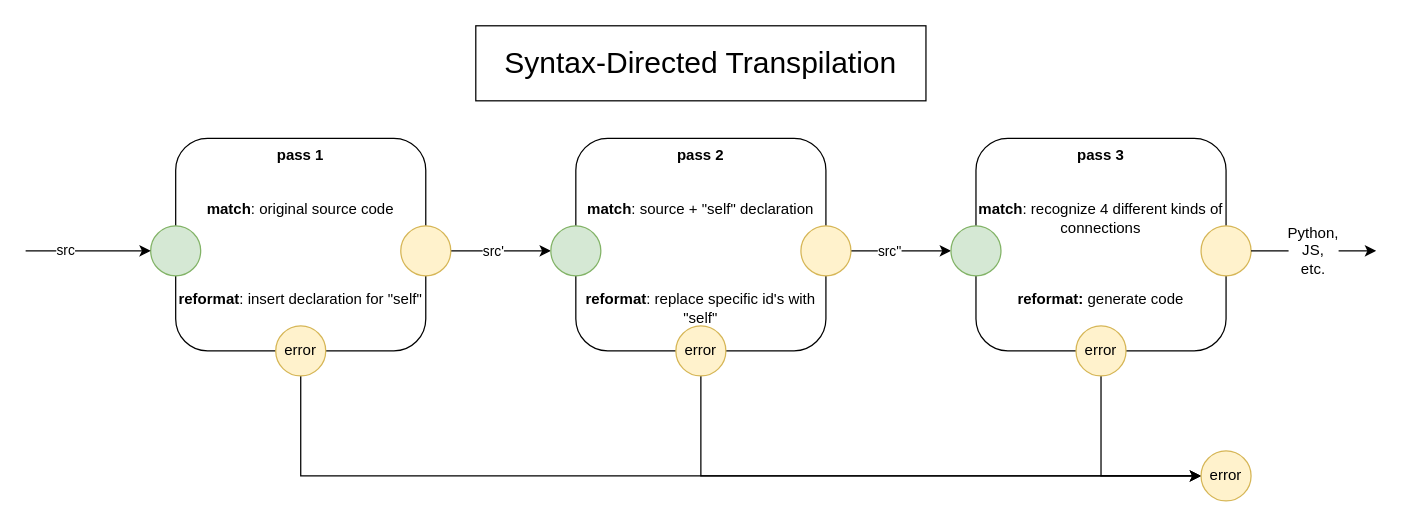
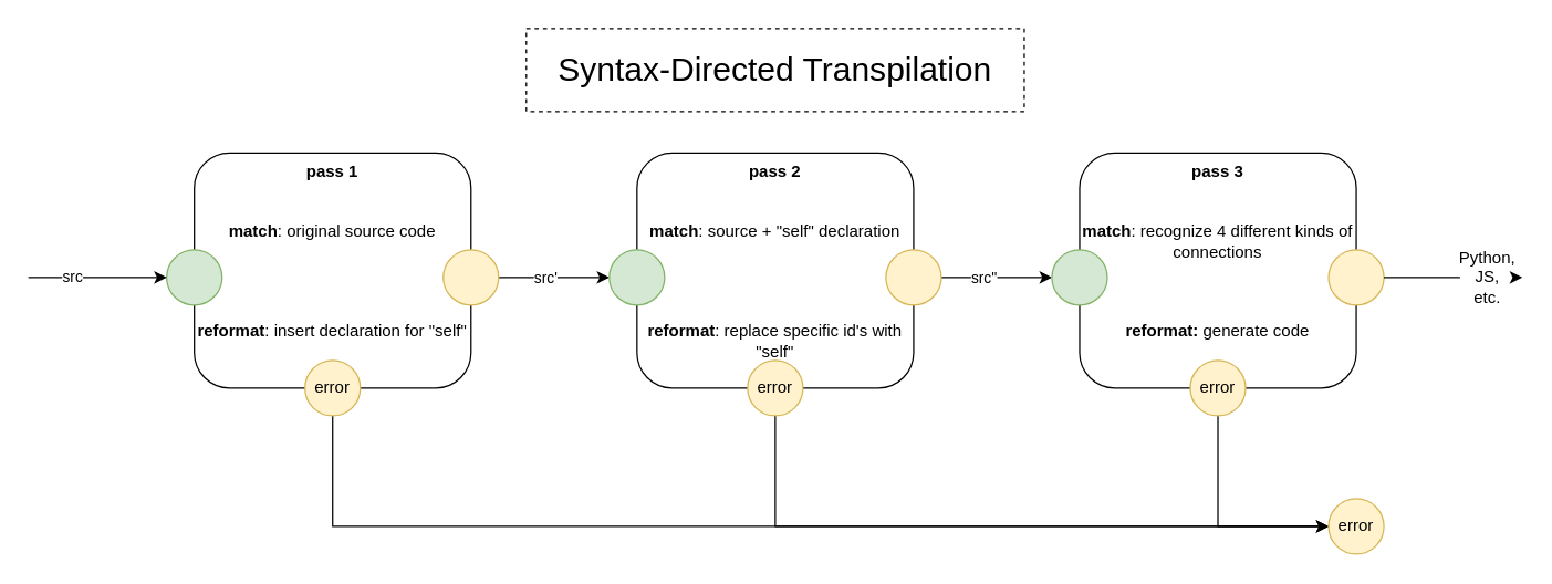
  <mxCell id="0" />
  <mxCell id="1" parent="0" />
  <mxCell id="2" value="&lt;b&gt;pass 1&lt;br&gt;&lt;br&gt;&lt;br&gt;match&lt;/b&gt;: original source code&lt;br&gt;&lt;br&gt;&lt;br&gt;&lt;br&gt;&lt;br&gt;&lt;b&gt;reformat&lt;/b&gt;: insert&amp;nbsp;declaration for &quot;self&quot;" style="rounded=1;whiteSpace=wrap;html=1;verticalAlign=top;" vertex="1" parent="1"><mxGeometry x="140" y="110" width="200" height="170" as="geometry" /></mxCell>
  <mxCell id="3" value="" style="ellipse;whiteSpace=wrap;html=1;aspect=fixed;fillColor=#d5e8d4;strokeColor=#82b366;" vertex="1" parent="1"><mxGeometry x="120" y="180" width="40" height="40" as="geometry" /></mxCell>
  <mxCell id="4" style="edgeStyle=orthogonalEdgeStyle;rounded=0;orthogonalLoop=1;jettySize=auto;html=1;exitX=1;exitY=0.5;exitDx=0;exitDy=0;entryX=0;entryY=0.5;entryDx=0;entryDy=0;" edge="1" parent="1" source="6" target="8"><mxGeometry relative="1" as="geometry" /></mxCell>
  <mxCell id="5" value="src'" style="edgeLabel;html=1;align=center;verticalAlign=middle;resizable=0;points=[];" vertex="1" connectable="0" parent="4"><mxGeometry x="-0.175" relative="1" as="geometry"><mxPoint as="offset" /></mxGeometry></mxCell>
  <mxCell id="6" value="" style="ellipse;whiteSpace=wrap;html=1;aspect=fixed;fillColor=#fff2cc;strokeColor=#d6b656;" vertex="1" parent="1"><mxGeometry x="320" y="180" width="40" height="40" as="geometry" /></mxCell>
  <mxCell id="7" value="&lt;b&gt;pass 2&lt;br&gt;&lt;br&gt;&lt;br&gt;match&lt;/b&gt;: source + &quot;self&quot; declaration&lt;br&gt;&lt;br&gt;&lt;br&gt;&lt;br&gt;&lt;br&gt;&lt;b&gt;reformat&lt;/b&gt;: replace specific id's with &quot;self&quot;" style="rounded=1;whiteSpace=wrap;html=1;verticalAlign=top;" vertex="1" parent="1"><mxGeometry x="460" y="110" width="200" height="170" as="geometry" /></mxCell>
  <mxCell id="8" value="" style="ellipse;whiteSpace=wrap;html=1;aspect=fixed;fillColor=#d5e8d4;strokeColor=#82b366;" vertex="1" parent="1"><mxGeometry x="440" y="180" width="40" height="40" as="geometry" /></mxCell>
  <mxCell id="9" style="edgeStyle=orthogonalEdgeStyle;rounded=0;orthogonalLoop=1;jettySize=auto;html=1;exitX=1;exitY=0.5;exitDx=0;exitDy=0;entryX=0;entryY=0.5;entryDx=0;entryDy=0;" edge="1" parent="1" source="11" target="13"><mxGeometry relative="1" as="geometry" /></mxCell>
  <mxCell id="10" value="src''" style="edgeLabel;html=1;align=center;verticalAlign=middle;resizable=0;points=[];" vertex="1" connectable="0" parent="9"><mxGeometry x="-0.25" relative="1" as="geometry"><mxPoint as="offset" /></mxGeometry></mxCell>
  <mxCell id="11" value="" style="ellipse;whiteSpace=wrap;html=1;aspect=fixed;fillColor=#fff2cc;strokeColor=#d6b656;" vertex="1" parent="1"><mxGeometry x="640" y="180" width="40" height="40" as="geometry" /></mxCell>
  <mxCell id="12" value="&lt;b&gt;pass 3&lt;br&gt;&lt;/b&gt;&lt;br&gt;&lt;br&gt;&lt;b&gt;match&lt;/b&gt;: recognize 4 different kinds of connections&lt;br&gt;&lt;br&gt;&lt;br&gt;&lt;br&gt;&lt;b&gt;reformat:&lt;/b&gt;&amp;nbsp;generate code" style="rounded=1;whiteSpace=wrap;html=1;verticalAlign=top;" vertex="1" parent="1"><mxGeometry x="780" y="110" width="200" height="170" as="geometry" /></mxCell>
  <mxCell id="13" value="" style="ellipse;whiteSpace=wrap;html=1;aspect=fixed;fillColor=#d5e8d4;strokeColor=#82b366;" vertex="1" parent="1"><mxGeometry x="760" y="180" width="40" height="40" as="geometry" /></mxCell>
  <mxCell id="14" style="edgeStyle=orthogonalEdgeStyle;rounded=0;orthogonalLoop=1;jettySize=auto;html=1;exitX=1;exitY=0.5;exitDx=0;exitDy=0;startArrow=none;" edge="1" parent="1" source="18"><mxGeometry relative="1" as="geometry"><mxPoint x="1100" y="200" as="targetPoint" /></mxGeometry></mxCell>
  <mxCell id="15" value="" style="ellipse;whiteSpace=wrap;html=1;aspect=fixed;fillColor=#fff2cc;strokeColor=#d6b656;" vertex="1" parent="1"><mxGeometry x="960" y="180" width="40" height="40" as="geometry" /></mxCell>
  <mxCell id="16" value="" style="endArrow=classic;html=1;entryX=0;entryY=0.5;entryDx=0;entryDy=0;" edge="1" parent="1" target="3"><mxGeometry width="50" height="50" relative="1" as="geometry"><mxPoint y="200" as="sourcePoint" x="20" /><mxPoint x="590" y="320" as="targetPoint" /></mxGeometry></mxCell>
  <mxCell id="17" value="src" style="edgeLabel;html=1;align=center;verticalAlign=middle;resizable=0;points=[];" vertex="1" connectable="0" parent="16"><mxGeometry x="-0.382" y="1" relative="1" as="geometry"><mxPoint as="offset" /></mxGeometry></mxCell>
- <mxCell id="18" value="Python,&lt;br&gt;JS,&lt;br&gt;etc." style="text;html=1;strokeColor=none;fillColor=none;align=center;verticalAlign=middle;whiteSpace=wrap;rounded=0;" vertex="1" parent="1"><mxGeometry x="1030" y="175" width="40" height="50" as="geometry" /></mxCell>
+ <mxCell id="18" value="Python,&lt;br&gt;JS,&lt;br&gt;etc." style="text;html=1;strokeColor=none;fillColor=none;align=center;verticalAlign=middle;whiteSpace=wrap;rounded=0;" vertex="1" parent="1"><mxGeometry x="1055" y="175" width="40" height="50" as="geometry" /></mxCell>
  <mxCell id="19" value="" style="edgeStyle=orthogonalEdgeStyle;rounded=0;orthogonalLoop=1;jettySize=auto;html=1;exitX=1;exitY=0.5;exitDx=0;exitDy=0;endArrow=none;" edge="1" parent="1" source="15" target="18"><mxGeometry relative="1" as="geometry"><mxPoint x="1100" y="200" as="targetPoint" /><mxPoint x="1000" y="200" as="sourcePoint" /></mxGeometry></mxCell>
- <mxCell id="20" value="Syntax-Directed Transpilation" style="rounded=0;whiteSpace=wrap;html=1;fillColor=none;fontSize=24;dashed=0;" vertex="1" parent="1"><mxGeometry x="380" y="20" width="360" height="60" as="geometry" /></mxCell>
+ <mxCell id="20" value="Syntax-Directed Transpilation" style="rounded=0;whiteSpace=wrap;html=1;fillColor=none;fontSize=24;dashed=1;" vertex="1" parent="1"><mxGeometry x="380" y="20" width="360" height="60" as="geometry" /></mxCell>
  <mxCell id="21" style="edgeStyle=orthogonalEdgeStyle;rounded=0;orthogonalLoop=1;jettySize=auto;html=1;exitX=0.5;exitY=1;exitDx=0;exitDy=0;fontSize=24;" edge="1" parent="1" source="22"><mxGeometry relative="1" as="geometry"><mxPoint x="960" y="380" as="targetPoint" /><Array as="points"><mxPoint x="240" y="380" /></Array></mxGeometry></mxCell>
  <mxCell id="22" value="error" style="ellipse;whiteSpace=wrap;html=1;aspect=fixed;fillColor=#fff2cc;strokeColor=#d6b656;" vertex="1" parent="1"><mxGeometry x="220" y="260" width="40" height="40" as="geometry" /></mxCell>
  <mxCell id="23" style="edgeStyle=orthogonalEdgeStyle;rounded=0;orthogonalLoop=1;jettySize=auto;html=1;exitX=0.5;exitY=1;exitDx=0;exitDy=0;entryX=0;entryY=0.5;entryDx=0;entryDy=0;fontSize=24;" edge="1" parent="1" source="24" target="27"><mxGeometry relative="1" as="geometry" /></mxCell>
  <mxCell id="24" value="error" style="ellipse;whiteSpace=wrap;html=1;aspect=fixed;fillColor=#fff2cc;strokeColor=#d6b656;" vertex="1" parent="1"><mxGeometry x="540" y="260" width="40" height="40" as="geometry" /></mxCell>
  <mxCell id="25" style="edgeStyle=orthogonalEdgeStyle;rounded=0;orthogonalLoop=1;jettySize=auto;html=1;exitX=0.5;exitY=1;exitDx=0;exitDy=0;entryX=0;entryY=0.5;entryDx=0;entryDy=0;fontSize=24;" edge="1" parent="1" source="26" target="27"><mxGeometry relative="1" as="geometry" /></mxCell>
  <mxCell id="26" value="error" style="ellipse;whiteSpace=wrap;html=1;aspect=fixed;fillColor=#fff2cc;strokeColor=#d6b656;" vertex="1" parent="1"><mxGeometry x="860" y="260" width="40" height="40" as="geometry" /></mxCell>
  <mxCell id="27" value="error" style="ellipse;whiteSpace=wrap;html=1;aspect=fixed;fillColor=#fff2cc;strokeColor=#d6b656;" vertex="1" parent="1"><mxGeometry x="960" y="360" width="40" height="40" as="geometry" /></mxCell>
